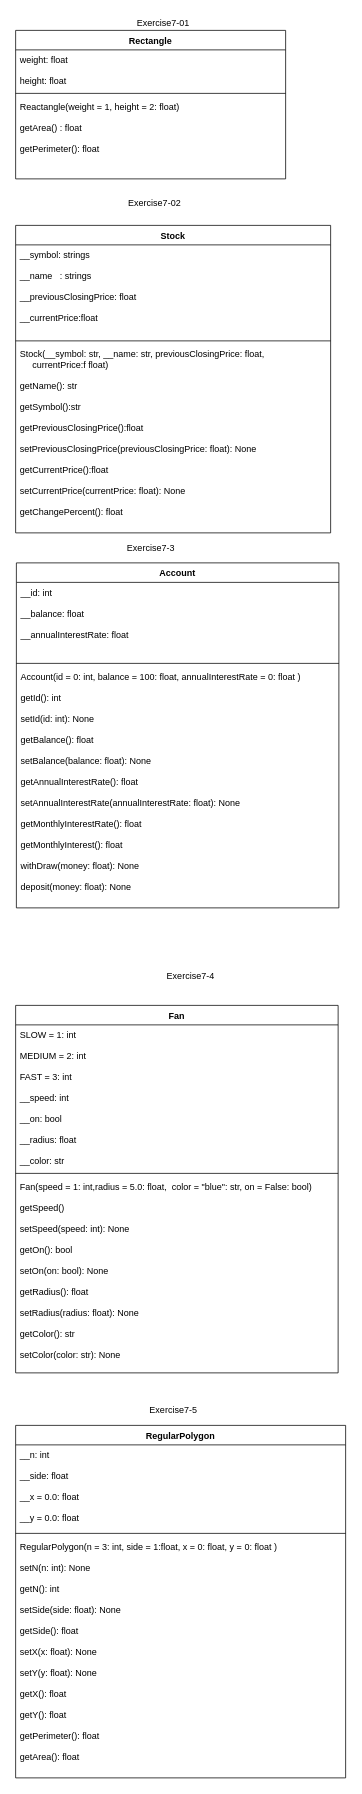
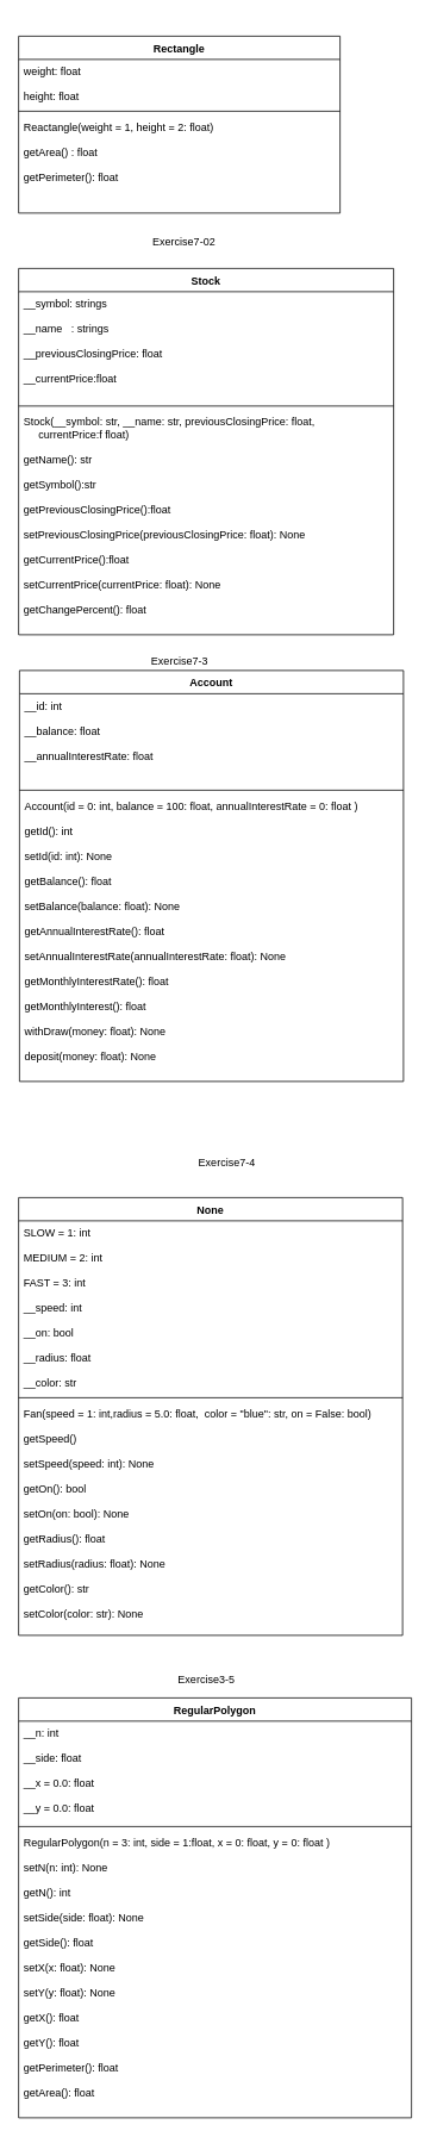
  <mxCell id="0" />
  <mxCell id="1" parent="0" />
  <mxCell id="2" value="Rectangle" style="swimlane;fontStyle=1;align=center;verticalAlign=top;childLayout=stackLayout;horizontal=1;startSize=26;horizontalStack=0;resizeParent=1;resizeParentMax=0;resizeLast=0;collapsible=1;marginBottom=0;" parent="1" vertex="1"><mxGeometry x="20" y="40" width="360" height="198" as="geometry"><mxRectangle x="30" y="40" width="90" height="26" as="alternateBounds" /></mxGeometry></mxCell>
  <mxCell id="3" value="weight: float&#10;&#10;height: float" style="text;strokeColor=none;fillColor=none;align=left;verticalAlign=top;spacingLeft=4;spacingRight=4;overflow=hidden;rotatable=0;points=[[0,0.5],[1,0.5]];portConstraint=eastwest;" parent="2" vertex="1"><mxGeometry y="26" width="360" height="54" as="geometry" /></mxCell>
  <mxCell id="4" value="" style="line;strokeWidth=1;fillColor=none;align=left;verticalAlign=middle;spacingTop=-1;spacingLeft=3;spacingRight=3;rotatable=0;labelPosition=right;points=[];portConstraint=eastwest;" parent="2" vertex="1"><mxGeometry y="80" width="360" height="8" as="geometry" /></mxCell>
  <mxCell id="5" value="Reactangle(weight = 1, height = 2: float)&#10;&#10;getArea() : float&#10;&#10;getPerimeter(): float" style="text;strokeColor=none;fillColor=none;align=left;verticalAlign=top;spacingLeft=4;spacingRight=4;overflow=hidden;rotatable=0;points=[[0,0.5],[1,0.5]];portConstraint=eastwest;" parent="2" vertex="1"><mxGeometry y="88" width="360" height="110" as="geometry" /></mxCell>
- <mxCell id="6" value="Exercise7-01&lt;br&gt;" style="text;html=1;resizable=0;points=[];autosize=1;align=left;verticalAlign=top;spacingTop=-4;" parent="1" vertex="1"><mxGeometry x="180" y="20" width="90" height="20" as="geometry" /></mxCell>
  <mxCell id="7" value="Stock" style="swimlane;fontStyle=1;align=center;verticalAlign=top;childLayout=stackLayout;horizontal=1;startSize=26;horizontalStack=0;resizeParent=1;resizeParentMax=0;resizeLast=0;collapsible=1;marginBottom=0;" parent="1" vertex="1"><mxGeometry x="20" y="300" width="420" height="410" as="geometry" /></mxCell>
  <mxCell id="8" value="__symbol: strings&#10;&#10;__name   : strings&#10;&#10;__previousClosingPrice: float&#10;&#10;__currentPrice:float" style="text;strokeColor=none;fillColor=none;align=left;verticalAlign=top;spacingLeft=4;spacingRight=4;overflow=hidden;rotatable=0;points=[[0,0.5],[1,0.5]];portConstraint=eastwest;" parent="7" vertex="1"><mxGeometry y="26" width="420" height="124" as="geometry" /></mxCell>
  <mxCell id="9" value="" style="line;strokeWidth=1;fillColor=none;align=left;verticalAlign=middle;spacingTop=-1;spacingLeft=3;spacingRight=3;rotatable=0;labelPosition=right;points=[];portConstraint=eastwest;" parent="7" vertex="1"><mxGeometry y="150" width="420" height="8" as="geometry" /></mxCell>
  <mxCell id="10" value="Stock(__symbol: str, __name: str, previousClosingPrice: float, &#10;     currentPrice:f float)&#10;&#10;getName(): str&#10;&#10;getSymbol():str&#10;&#10;getPreviousClosingPrice():float&#10;&#10;setPreviousClosingPrice(previousClosingPrice: float): None&#10;&#10;getCurrentPrice():float&#10;&#10;setCurrentPrice(currentPrice: float): None&#10;&#10;getChangePercent(): float" style="text;strokeColor=none;fillColor=none;align=left;verticalAlign=top;spacingLeft=4;spacingRight=4;overflow=hidden;rotatable=0;points=[[0,0.5],[1,0.5]];portConstraint=eastwest;" parent="7" vertex="1"><mxGeometry y="158" width="420" height="252" as="geometry" /></mxCell>
  <mxCell id="11" value="Exercise7-02" style="text;html=1;align=center;verticalAlign=middle;resizable=0;points=[];;autosize=1;" parent="1" vertex="1"><mxGeometry x="160" y="260" width="90" height="20" as="geometry" /></mxCell>
  <mxCell id="12" value="Account" style="swimlane;fontStyle=1;align=center;verticalAlign=top;childLayout=stackLayout;horizontal=1;startSize=26;horizontalStack=0;resizeParent=1;resizeParentMax=0;resizeLast=0;collapsible=1;marginBottom=0;" parent="1" vertex="1"><mxGeometry x="21" y="750" width="430" height="460" as="geometry" /></mxCell>
  <mxCell id="13" value="__id: int&#10;&#10;__balance: float&#10;&#10;__annualInterestRate: float" style="text;strokeColor=none;fillColor=none;align=left;verticalAlign=top;spacingLeft=4;spacingRight=4;overflow=hidden;rotatable=0;points=[[0,0.5],[1,0.5]];portConstraint=eastwest;" parent="12" vertex="1"><mxGeometry y="26" width="430" height="104" as="geometry" /></mxCell>
  <mxCell id="14" value="" style="line;strokeWidth=1;fillColor=none;align=left;verticalAlign=middle;spacingTop=-1;spacingLeft=3;spacingRight=3;rotatable=0;labelPosition=right;points=[];portConstraint=eastwest;" parent="12" vertex="1"><mxGeometry y="130" width="430" height="8" as="geometry" /></mxCell>
  <mxCell id="15" value="Account(id = 0: int, balance = 100: float, annualInterestRate = 0: float )&#10;&#10;getId(): int&#10;&#10;setId(id: int): None&#10;&#10;getBalance(): float&#10;&#10;setBalance(balance: float): None&#10;&#10;getAnnualInterestRate(): float&#10;&#10;setAnnualInterestRate(annualInterestRate: float): None&#10;&#10;getMonthlyInterestRate(): float&#10;&#10;getMonthlyInterest(): float&#10;&#10;withDraw(money: float): None&#10;&#10;deposit(money: float): None&#10;" style="text;strokeColor=none;fillColor=none;align=left;verticalAlign=top;spacingLeft=4;spacingRight=4;overflow=hidden;rotatable=0;points=[[0,0.5],[1,0.5]];portConstraint=eastwest;" parent="12" vertex="1"><mxGeometry y="138" width="430" height="322" as="geometry" /></mxCell>
- <mxCell id="16" value="Exercise7-3" style="text;html=1;align=center;verticalAlign=middle;resizable=0;points=[];;autosize=1;" parent="1" vertex="1"><mxGeometry x="160" y="720" width="80" height="20" as="geometry" /></mxCell>
- <mxCell id="17" value="Fan" style="swimlane;fontStyle=1;align=center;verticalAlign=top;childLayout=stackLayout;horizontal=1;startSize=26;horizontalStack=0;resizeParent=1;resizeParentMax=0;resizeLast=0;collapsible=1;marginBottom=0;" parent="1" vertex="1"><mxGeometry x="20" y="1340" width="430" height="490" as="geometry" /></mxCell>
+ <mxCell id="16" value="Exercise7-3" style="text;html=1;align=center;verticalAlign=middle;resizable=0;points=[];;autosize=1;" parent="1" vertex="1"><mxGeometry x="160" y="730" width="80" height="20" as="geometry" /></mxCell>
+ <mxCell id="17" value="None" style="swimlane;fontStyle=1;align=center;verticalAlign=top;childLayout=stackLayout;horizontal=1;startSize=26;horizontalStack=0;resizeParent=1;resizeParentMax=0;resizeLast=0;collapsible=1;marginBottom=0;" parent="1" vertex="1"><mxGeometry x="20" y="1340" width="430" height="490" as="geometry" /></mxCell>
  <mxCell id="18" value="SLOW = 1: int&#10;&#10;MEDIUM = 2: int&#10;&#10;FAST = 3: int&#10;&#10;__speed: int&#10;&#10;__on: bool&#10;&#10;__radius: float&#10;&#10;__color: str" style="text;strokeColor=none;fillColor=none;align=left;verticalAlign=top;spacingLeft=4;spacingRight=4;overflow=hidden;rotatable=0;points=[[0,0.5],[1,0.5]];portConstraint=eastwest;" parent="17" vertex="1"><mxGeometry y="26" width="430" height="194" as="geometry" /></mxCell>
  <mxCell id="19" value="" style="line;strokeWidth=1;fillColor=none;align=left;verticalAlign=middle;spacingTop=-1;spacingLeft=3;spacingRight=3;rotatable=0;labelPosition=right;points=[];portConstraint=eastwest;" parent="17" vertex="1"><mxGeometry y="220" width="430" height="8" as="geometry" /></mxCell>
  <mxCell id="20" value="Fan(speed = 1: int,radius = 5.0: float,  color = &quot;blue&quot;: str, on = False: bool)&#10;&#10;getSpeed()&#10;&#10;setSpeed(speed: int): None&#10;&#10;getOn(): bool&#10;&#10;setOn(on: bool): None&#10;&#10;getRadius(): float&#10;&#10;setRadius(radius: float): None&#10;&#10;getColor(): str&#10;&#10;setColor(color: str): None&#10;&#10;&#10;&#10;&#10;&#10;&#10;&#10;&#10;" style="text;strokeColor=none;fillColor=none;align=left;verticalAlign=top;spacingLeft=4;spacingRight=4;overflow=hidden;rotatable=0;points=[[0,0.5],[1,0.5]];portConstraint=eastwest;" parent="17" vertex="1"><mxGeometry y="228" width="430" height="262" as="geometry" /></mxCell>
  <mxCell id="21" value="Exercise7-4" style="text;html=1;align=center;verticalAlign=middle;resizable=0;points=[];;autosize=1;" parent="1" vertex="1"><mxGeometry x="213" y="1291" width="80" height="20" as="geometry" /></mxCell>
  <mxCell id="22" value="RegularPolygon" style="swimlane;fontStyle=1;align=center;verticalAlign=top;childLayout=stackLayout;horizontal=1;startSize=26;horizontalStack=0;resizeParent=1;resizeParentMax=0;resizeLast=0;collapsible=1;marginBottom=0;" vertex="1" parent="1"><mxGeometry x="20" y="1900" width="440" height="470" as="geometry" /></mxCell>
  <mxCell id="23" value="__n: int&#10;&#10;__side: float&#10;&#10;__x = 0.0: float&#10;&#10;__y = 0.0: float&#10;&#10;" style="text;strokeColor=none;fillColor=none;align=left;verticalAlign=top;spacingLeft=4;spacingRight=4;overflow=hidden;rotatable=0;points=[[0,0.5],[1,0.5]];portConstraint=eastwest;" vertex="1" parent="22"><mxGeometry y="26" width="440" height="114" as="geometry" /></mxCell>
  <mxCell id="24" value="" style="line;strokeWidth=1;fillColor=none;align=left;verticalAlign=middle;spacingTop=-1;spacingLeft=3;spacingRight=3;rotatable=0;labelPosition=right;points=[];portConstraint=eastwest;" vertex="1" parent="22"><mxGeometry y="140" width="440" height="8" as="geometry" /></mxCell>
  <mxCell id="25" value="RegularPolygon(n = 3: int, side = 1:float, x = 0: float, y = 0: float )&#10;&#10;setN(n: int): None&#10;&#10;getN(): int&#10;&#10;setSide(side: float): None&#10;&#10;getSide(): float&#10;&#10;setX(x: float): None&#10;&#10;setY(y: float): None&#10;&#10;getX(): float&#10;&#10;getY(): float&#10;&#10;getPerimeter(): float&#10;&#10;getArea(): float&#10;&#10;" style="text;strokeColor=none;fillColor=none;align=left;verticalAlign=top;spacingLeft=4;spacingRight=4;overflow=hidden;rotatable=0;points=[[0,0.5],[1,0.5]];portConstraint=eastwest;" vertex="1" parent="22"><mxGeometry y="148" width="440" height="322" as="geometry" /></mxCell>
- <mxCell id="26" value="Exercise7-5" style="text;html=1;align=center;verticalAlign=middle;resizable=0;points=[];;autosize=1;" vertex="1" parent="1"><mxGeometry x="190" y="1870" width="80" height="20" as="geometry" /></mxCell>
+ <mxCell id="26" value="Exercise3-5" style="text;html=1;align=center;verticalAlign=middle;resizable=0;points=[];;autosize=1;" vertex="1" parent="1"><mxGeometry x="190" y="1870" width="80" height="20" as="geometry" /></mxCell>
